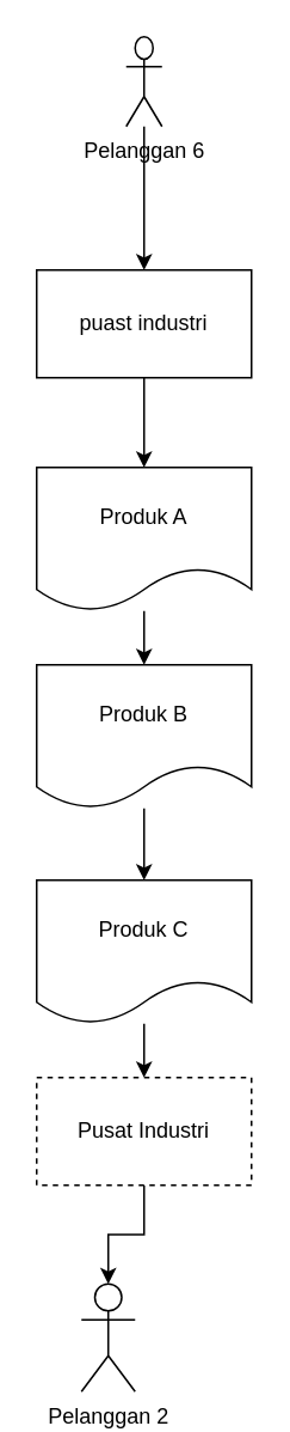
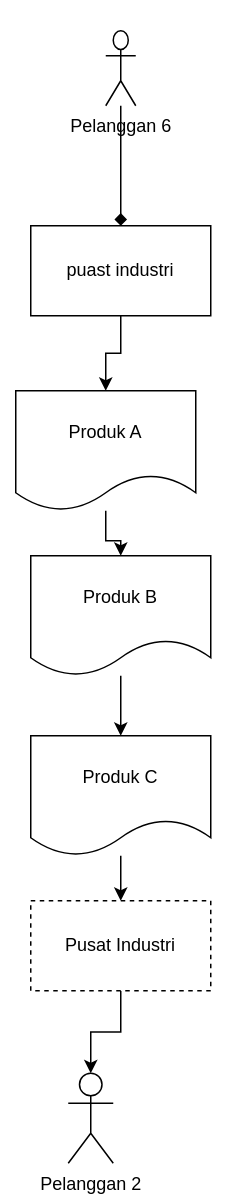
  <mxCell id="0" />
  <mxCell id="1" parent="0" />
- <mxCell id="2" style="edgeStyle=orthogonalEdgeStyle;rounded=0;orthogonalLoop=1;jettySize=auto;html=1;" edge="1" parent="1" source="3" target="5"><mxGeometry relative="1" as="geometry"><mxPoint x="80" y="140" as="targetPoint" /></mxGeometry></mxCell>
+ <mxCell id="2" style="edgeStyle=orthogonalEdgeStyle;rounded=0;orthogonalLoop=1;jettySize=auto;html=1;endArrow=diamond;" edge="1" parent="1" source="3" target="5"><mxGeometry relative="1" as="geometry"><mxPoint x="80" y="140" as="targetPoint" /></mxGeometry></mxCell>
  <mxCell id="3" value="Pelanggan 6" style="shape=umlActor;verticalLabelPosition=bottom;verticalAlign=top;html=1;outlineConnect=0;" vertex="1" parent="1"><mxGeometry x="70" y="20" width="20" height="50" as="geometry" /></mxCell>
  <mxCell id="4" style="edgeStyle=orthogonalEdgeStyle;rounded=0;orthogonalLoop=1;jettySize=auto;html=1;" edge="1" parent="1" source="5" target="7"><mxGeometry relative="1" as="geometry"><mxPoint x="80" y="250" as="targetPoint" /></mxGeometry></mxCell>
  <mxCell id="5" value="puast industri" style="rounded=0;whiteSpace=wrap;html=1;" vertex="1" parent="1"><mxGeometry x="20" y="150" width="120" height="60" as="geometry" /></mxCell>
  <mxCell id="6" style="edgeStyle=orthogonalEdgeStyle;rounded=0;orthogonalLoop=1;jettySize=auto;html=1;" edge="1" parent="1" source="7" target="9"><mxGeometry relative="1" as="geometry"><mxPoint x="80" y="410" as="targetPoint" /></mxGeometry></mxCell>
- <mxCell id="7" value="Produk A" style="shape=document;whiteSpace=wrap;html=1;boundedLbl=1;" vertex="1" parent="1"><mxGeometry x="20" y="260" width="120" height="80" as="geometry" /></mxCell>
+ <mxCell id="7" value="Produk A" style="shape=document;whiteSpace=wrap;html=1;boundedLbl=1;" vertex="1" parent="1"><mxGeometry x="10" y="260" width="120" height="80" as="geometry" /></mxCell>
  <mxCell id="8" style="edgeStyle=orthogonalEdgeStyle;rounded=0;orthogonalLoop=1;jettySize=auto;html=1;" edge="1" parent="1" source="9" target="11"><mxGeometry relative="1" as="geometry"><mxPoint x="80" y="530" as="targetPoint" /></mxGeometry></mxCell>
  <mxCell id="9" value="Produk B" style="shape=document;whiteSpace=wrap;html=1;boundedLbl=1;" vertex="1" parent="1"><mxGeometry x="20" y="370" width="120" height="80" as="geometry" /></mxCell>
  <mxCell id="10" style="edgeStyle=orthogonalEdgeStyle;rounded=0;orthogonalLoop=1;jettySize=auto;html=1;" edge="1" parent="1" source="11" target="13"><mxGeometry relative="1" as="geometry"><mxPoint x="80" y="630" as="targetPoint" /></mxGeometry></mxCell>
  <mxCell id="11" value="Produk C" style="shape=document;whiteSpace=wrap;html=1;boundedLbl=1;" vertex="1" parent="1"><mxGeometry x="20" y="490" width="120" height="80" as="geometry" /></mxCell>
  <mxCell id="12" style="edgeStyle=orthogonalEdgeStyle;rounded=0;orthogonalLoop=1;jettySize=auto;html=1;" edge="1" parent="1" source="13" target="14"><mxGeometry relative="1" as="geometry"><mxPoint x="80" y="720" as="targetPoint" /></mxGeometry></mxCell>
  <mxCell id="13" value="Pusat Industri" style="rounded=0;whiteSpace=wrap;html=1;dashed=1;" vertex="1" parent="1"><mxGeometry x="20" y="600" width="120" height="60" as="geometry" /></mxCell>
  <mxCell id="14" value="Pelanggan 2" style="shape=umlActor;verticalLabelPosition=bottom;verticalAlign=top;html=1;outlineConnect=0;" vertex="1" parent="1"><mxGeometry x="45" y="715" width="30" height="60" as="geometry" /></mxCell>
